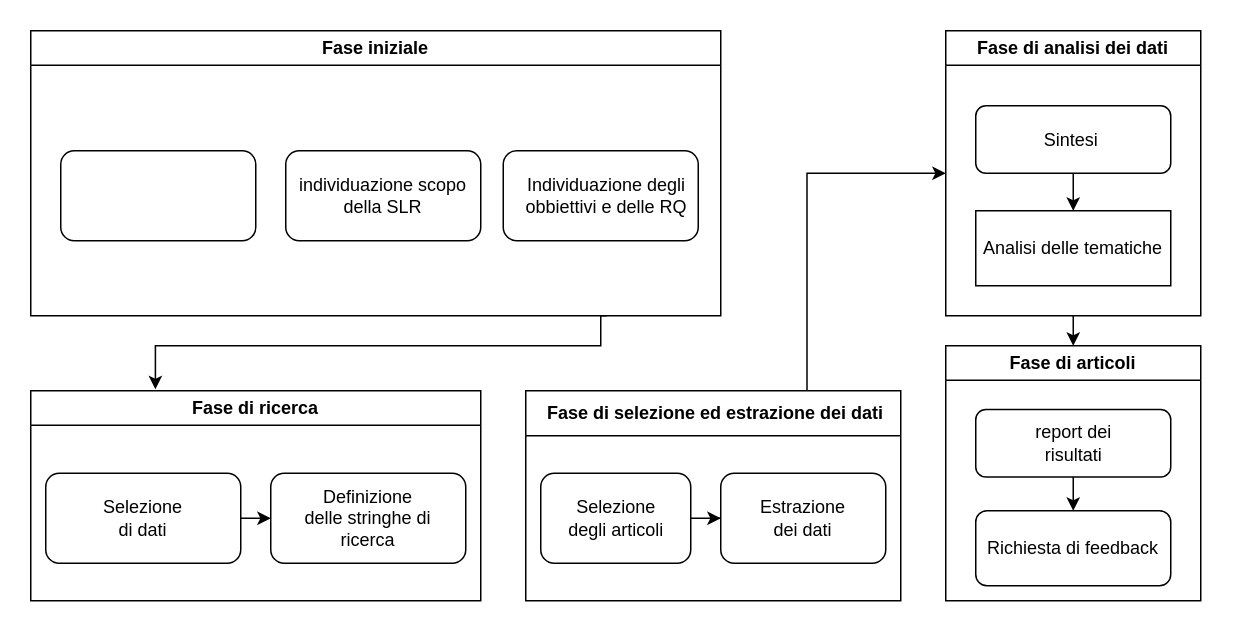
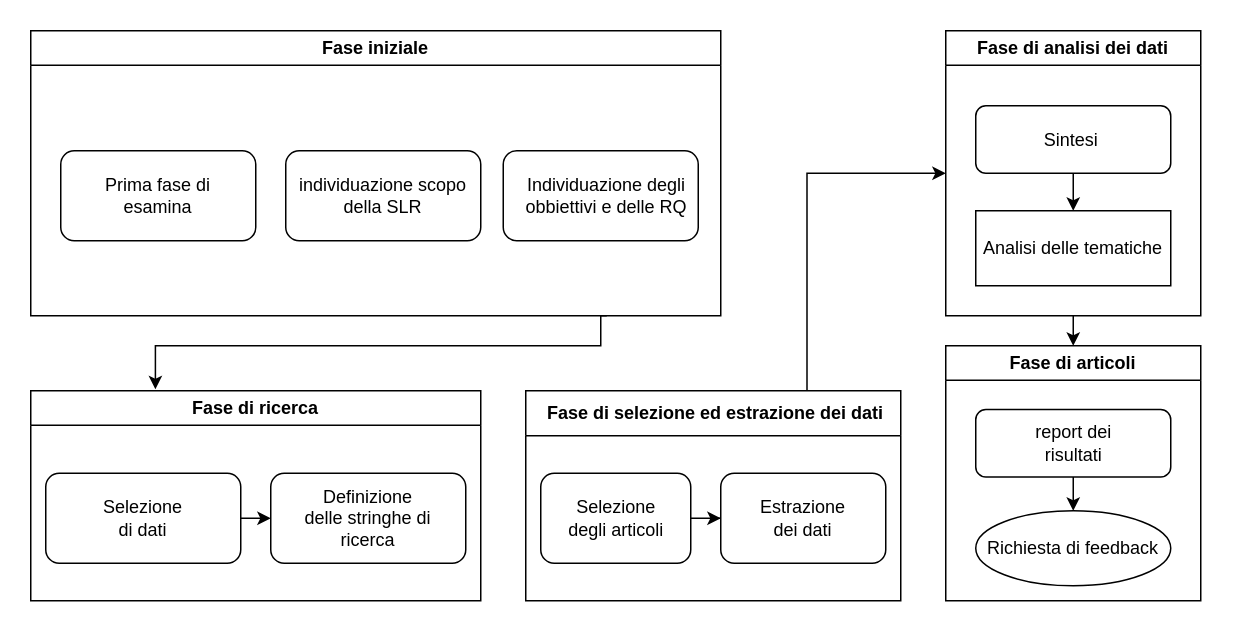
  <mxCell id="0" />
  <mxCell id="1" parent="0" />
  <mxCell id="2" value="Fase iniziale" style="swimlane;whiteSpace=wrap;html=1;" vertex="1" parent="1"><mxGeometry x="20" y="20" width="460" height="190" as="geometry" /></mxCell>
  <mxCell id="3" value="" style="rounded=1;whiteSpace=wrap;html=1;" vertex="1" parent="2"><mxGeometry x="20" y="80" width="130" height="60" as="geometry" /></mxCell>
  <mxCell id="4" value="" style="rounded=1;whiteSpace=wrap;html=1;" vertex="1" parent="2"><mxGeometry x="315" y="80" width="130" height="60" as="geometry" /></mxCell>
  <mxCell id="5" value="" style="rounded=1;whiteSpace=wrap;html=1;" vertex="1" parent="2"><mxGeometry x="170" y="80" width="130" height="60" as="geometry" /></mxCell>
+ <mxCell id="6" value="Prima fase di esamina" style="text;html=1;align=center;verticalAlign=middle;whiteSpace=wrap;rounded=0;" vertex="1" parent="2"><mxGeometry x="35" y="95" width="100" height="30" as="geometry" /></mxCell>
  <mxCell id="7" value="individuazione scopo&lt;br&gt;della SLR" style="text;html=1;align=center;verticalAlign=middle;whiteSpace=wrap;rounded=0;" vertex="1" parent="2"><mxGeometry x="175" y="95" width="120" height="30" as="geometry" /></mxCell>
  <mxCell id="8" value="Individuazione degli obbiettivi e delle RQ" style="text;html=1;align=center;verticalAlign=middle;whiteSpace=wrap;rounded=0;" vertex="1" parent="2"><mxGeometry x="324" y="95" width="120" height="30" as="geometry" /></mxCell>
  <mxCell id="9" value="Fase di ricerca" style="swimlane;whiteSpace=wrap;html=1;" vertex="1" parent="1"><mxGeometry x="20" y="260" width="300" height="140" as="geometry" /></mxCell>
  <mxCell id="10" style="edgeStyle=orthogonalEdgeStyle;rounded=0;orthogonalLoop=1;jettySize=auto;html=1;exitX=1;exitY=0.5;exitDx=0;exitDy=0;entryX=0;entryY=0.5;entryDx=0;entryDy=0;" edge="1" parent="9" source="11" target="12"><mxGeometry relative="1" as="geometry" /></mxCell>
  <mxCell id="11" value="" style="rounded=1;whiteSpace=wrap;html=1;" vertex="1" parent="9"><mxGeometry x="10" y="55" width="130" height="60" as="geometry" /></mxCell>
  <mxCell id="12" value="" style="rounded=1;whiteSpace=wrap;html=1;" vertex="1" parent="9"><mxGeometry x="160" y="55" width="130" height="60" as="geometry" /></mxCell>
  <mxCell id="13" value="Selezione di dati" style="text;html=1;align=center;verticalAlign=middle;whiteSpace=wrap;rounded=0;" vertex="1" parent="9"><mxGeometry x="45" y="70" width="60" height="30" as="geometry" /></mxCell>
  <mxCell id="14" value="Definizione delle stringhe di ricerca" style="text;html=1;align=center;verticalAlign=middle;whiteSpace=wrap;rounded=0;" vertex="1" parent="9"><mxGeometry x="180" y="70" width="90" height="30" as="geometry" /></mxCell>
  <mxCell id="15" style="edgeStyle=orthogonalEdgeStyle;rounded=0;orthogonalLoop=1;jettySize=auto;html=1;entryX=0.277;entryY=-0.007;entryDx=0;entryDy=0;entryPerimeter=0;" edge="1" parent="1" target="9"><mxGeometry relative="1" as="geometry"><mxPoint x="404" y="210" as="sourcePoint" /><Array as="points"><mxPoint x="400" y="210" /><mxPoint x="400" y="230" /><mxPoint x="103" y="230" /></Array></mxGeometry></mxCell>
  <mxCell id="16" style="edgeStyle=orthogonalEdgeStyle;rounded=0;orthogonalLoop=1;jettySize=auto;html=1;exitX=0.75;exitY=0;exitDx=0;exitDy=0;entryX=0;entryY=0.5;entryDx=0;entryDy=0;" edge="1" parent="1" source="17" target="24"><mxGeometry relative="1" as="geometry" /></mxCell>
  <mxCell id="17" value="&amp;nbsp;Fase di selezione ed estrazione dei dati" style="swimlane;whiteSpace=wrap;html=1;startSize=30;" vertex="1" parent="1"><mxGeometry x="350" y="260" width="250" height="140" as="geometry" /></mxCell>
  <mxCell id="18" style="edgeStyle=orthogonalEdgeStyle;rounded=0;orthogonalLoop=1;jettySize=auto;html=1;exitX=1;exitY=0.5;exitDx=0;exitDy=0;" edge="1" parent="17" source="19" target="21"><mxGeometry relative="1" as="geometry" /></mxCell>
  <mxCell id="19" value="" style="rounded=1;whiteSpace=wrap;html=1;" vertex="1" parent="17"><mxGeometry x="10" y="55" width="100" height="60" as="geometry" /></mxCell>
  <mxCell id="20" value="Selezione degli articoli" style="text;html=1;align=center;verticalAlign=middle;whiteSpace=wrap;rounded=0;" vertex="1" parent="17"><mxGeometry x="22.5" y="70" width="75" height="30" as="geometry" /></mxCell>
  <mxCell id="21" value="" style="rounded=1;whiteSpace=wrap;html=1;" vertex="1" parent="17"><mxGeometry x="130" y="55" width="110" height="60" as="geometry" /></mxCell>
  <mxCell id="22" value="Estrazione dei dati" style="text;html=1;align=center;verticalAlign=middle;whiteSpace=wrap;rounded=0;" vertex="1" parent="17"><mxGeometry x="155" y="70" width="60" height="30" as="geometry" /></mxCell>
  <mxCell id="23" style="edgeStyle=orthogonalEdgeStyle;rounded=0;orthogonalLoop=1;jettySize=auto;html=1;exitX=0.5;exitY=1;exitDx=0;exitDy=0;entryX=0.5;entryY=0;entryDx=0;entryDy=0;" edge="1" parent="1" source="24" target="29"><mxGeometry relative="1" as="geometry" /></mxCell>
  <mxCell id="24" value="Fase di analisi dei dati" style="swimlane;whiteSpace=wrap;html=1;" vertex="1" parent="1"><mxGeometry x="630" y="20" width="170" height="190" as="geometry" /></mxCell>
  <mxCell id="25" style="edgeStyle=orthogonalEdgeStyle;rounded=0;orthogonalLoop=1;jettySize=auto;html=1;exitX=0.5;exitY=1;exitDx=0;exitDy=0;entryX=0.5;entryY=0;entryDx=0;entryDy=0;" edge="1" parent="24" source="26" target="28"><mxGeometry relative="1" as="geometry" /></mxCell>
  <mxCell id="26" value="" style="rounded=1;whiteSpace=wrap;html=1;" vertex="1" parent="24"><mxGeometry x="20" y="50" width="130" height="45" as="geometry" /></mxCell>
  <mxCell id="27" value="Sintesi&amp;nbsp;" style="text;html=1;align=center;verticalAlign=middle;whiteSpace=wrap;rounded=0;" vertex="1" parent="24"><mxGeometry x="47.5" y="57.5" width="75" height="30" as="geometry" /></mxCell>
  <mxCell id="28" value="Analisi delle tematiche" style="whiteSpace=wrap;html=1;rounded=0;" vertex="1" parent="24"><mxGeometry x="20" y="120" width="130" height="50" as="geometry" /></mxCell>
  <mxCell id="29" value="Fase di articoli" style="swimlane;whiteSpace=wrap;html=1;" vertex="1" parent="1"><mxGeometry x="630" y="230" width="170" height="170" as="geometry" /></mxCell>
  <mxCell id="30" style="edgeStyle=orthogonalEdgeStyle;rounded=0;orthogonalLoop=1;jettySize=auto;html=1;exitX=0.5;exitY=1;exitDx=0;exitDy=0;entryX=0.5;entryY=0;entryDx=0;entryDy=0;" edge="1" parent="29" source="31" target="33"><mxGeometry relative="1" as="geometry" /></mxCell>
  <mxCell id="31" value="" style="rounded=1;whiteSpace=wrap;html=1;" vertex="1" parent="29"><mxGeometry x="20" y="42.5" width="130" height="45" as="geometry" /></mxCell>
  <mxCell id="32" value="report dei risultati" style="text;html=1;align=center;verticalAlign=middle;whiteSpace=wrap;rounded=0;" vertex="1" parent="29"><mxGeometry x="47.5" y="50" width="75" height="30" as="geometry" /></mxCell>
- <mxCell id="33" value="Richiesta di feedback" style="rounded=1;whiteSpace=wrap;html=1;" vertex="1" parent="29"><mxGeometry x="20" y="110" width="130" height="50" as="geometry" /></mxCell>
+ <mxCell id="33" value="Richiesta di feedback" style="ellipse;whiteSpace=wrap;html=1;" vertex="1" parent="29"><mxGeometry x="20" y="110" width="130" height="50" as="geometry" /></mxCell>
